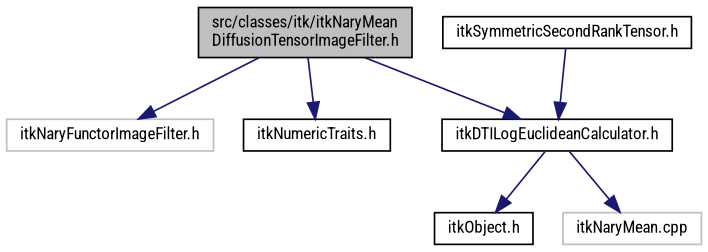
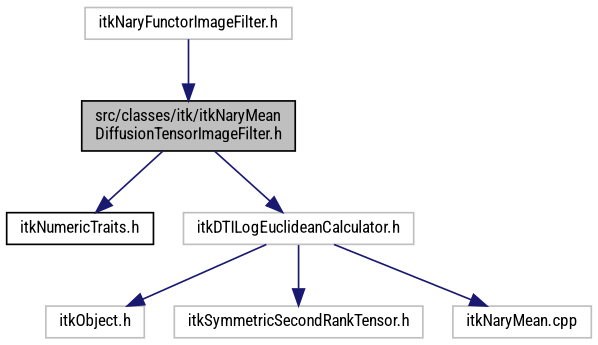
  digraph {
    fontname="Roboto Condensed"
    node [color=grey75 fillcolor=white fontname="Roboto Condensed" fontsize=10 shape=record style=filled]
    edge [color=midnightblue fontname="Roboto Condensed" fontsize=10 labelfontname=Helvetica labelfontsize=10 style=solid]
    n1 [color=black fillcolor=grey75 fontcolor=black height=0.2 label="src/classes/itk/itkNaryMean\lDiffusionTensorImageFilter.h" width=0.4]
    n2 [height=0.2 label="itkNaryFunctorImageFilter.h" width=0.4]
    n3 [color=black height=0.2 label="itkNumericTraits.h" width=0.4]
-   n4 [color=black height=0.2 label="itkDTILogEuclideanCalculator.h" width=0.4]
-   n5 [color=black height=0.2 label="itkObject.h" width=0.4]
-   n6 [color=black height=0.2 label="itkSymmetricSecondRankTensor.h" width=0.4]
+   n4 [height=0.2 label="itkDTILogEuclideanCalculator.h" width=0.4]
+   n5 [height=0.2 label="itkObject.h" width=0.4]
+   n6 [height=0.2 label="itkSymmetricSecondRankTensor.h" width=0.4]
    n7 [height=0.2 label="itkNaryMean.cpp" width=0.4]
-   n1 -> n2
+   n2 -> n1
    n1 -> n3
    n1 -> n4
    n4 -> n5
-   n6 -> n4
+   n4 -> n6
    n4 -> n7
  }
